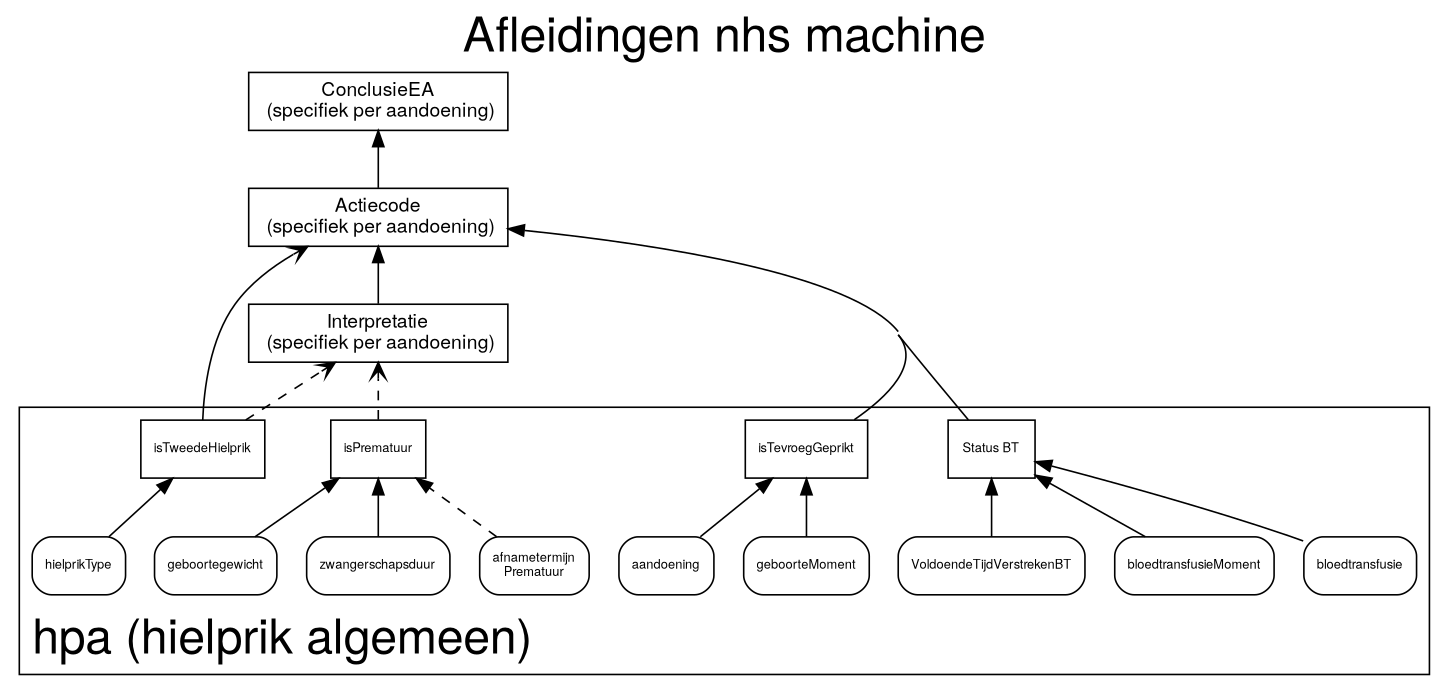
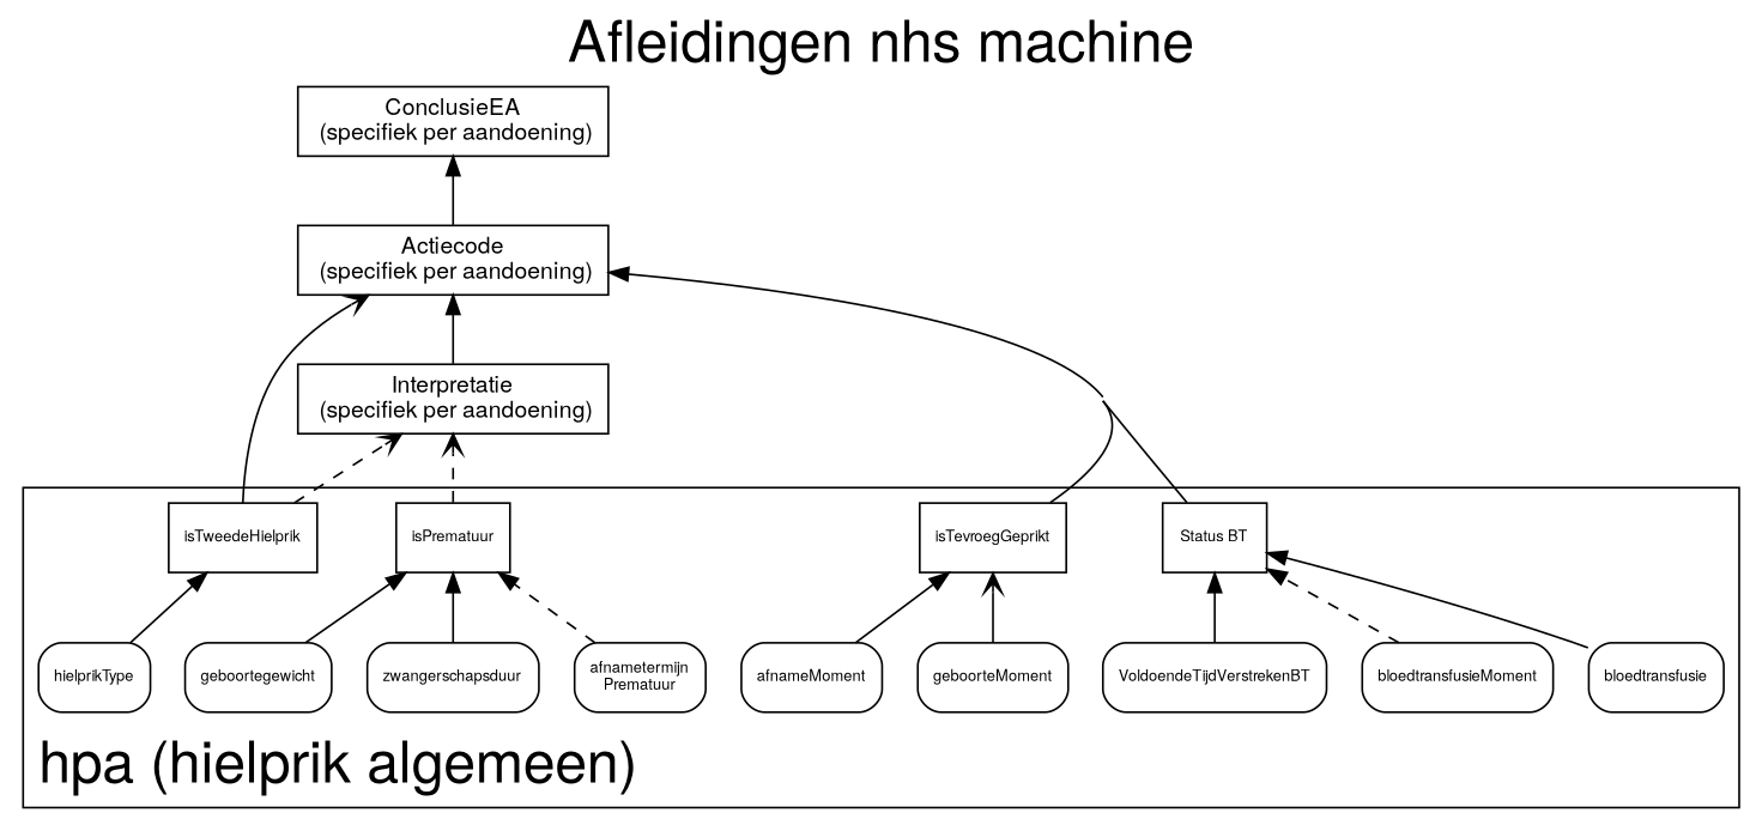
  digraph {
    concentrate=true
    fontname="Helvetica,Arial,sans-serif"
    fontsize=30
    label="Afleidingen nhs machine"
    labelloc=t
    rankdir=BT
    splines=true
    node [fontname="Helvetica,Arial,sans-serif" fontsize=8 shape=Mrecord]
    edge [fontname="Helvetica,Arial,sans-serif"]
    isTweedeHielprik [shape=box]
    hielprikType
    isTevroegGeprikt [shape=box]
    geboorteMoment
-   afnameMoment [label=aandoening]
+   afnameMoment
    isPrematuur [shape=box]
    "afnametermijn\nPrematuur"
    zwangerschapsduur
    geboortegewicht
    "Status BT" [shape=box]
    bloedtransfusie
    bloedtransfusieMoment
    VoldoendeTijdVerstrekenBT
    n14 [fontsize=12 label="Actiecode\n (specifiek per aandoening)" shape=box]
    n15 [fontsize=12 label="Interpretatie\n (specifiek per aandoening)" shape=box]
    n16 [fontsize=12 label="ConclusieEA\n (specifiek per aandoening)" shape=box]
    subgraph cluster_1 {
      label="hpa (hielprik algemeen)"
      labeljust=l
      isTweedeHielprik
      hielprikType
      isTevroegGeprikt
      geboorteMoment
      afnameMoment
      isPrematuur
      "afnametermijn\nPrematuur"
      zwangerschapsduur
      geboortegewicht
      "Status BT"
      bloedtransfusie
      bloedtransfusieMoment
      VoldoendeTijdVerstrekenBT
    }
    isTweedeHielprik -> n14 [arrowhead=open]
    isTweedeHielprik -> n15 [arrowhead=open style=dashed]
    hielprikType -> isTweedeHielprik
    isTevroegGeprikt -> n14
-   geboorteMoment -> isTevroegGeprikt
+   geboorteMoment -> isTevroegGeprikt [arrowhead=open]
    afnameMoment -> isTevroegGeprikt
    isPrematuur -> n15 [arrowhead=open style=dashed]
    "afnametermijn\nPrematuur" -> isPrematuur [style=dashed]
    zwangerschapsduur -> isPrematuur
    geboortegewicht -> isPrematuur
    "Status BT" -> n14
    bloedtransfusie -> "Status BT"
-   bloedtransfusieMoment -> "Status BT"
+   bloedtransfusieMoment -> "Status BT" [style=dashed]
    VoldoendeTijdVerstrekenBT -> "Status BT"
    n14 -> n16
    n15 -> n14
  }
